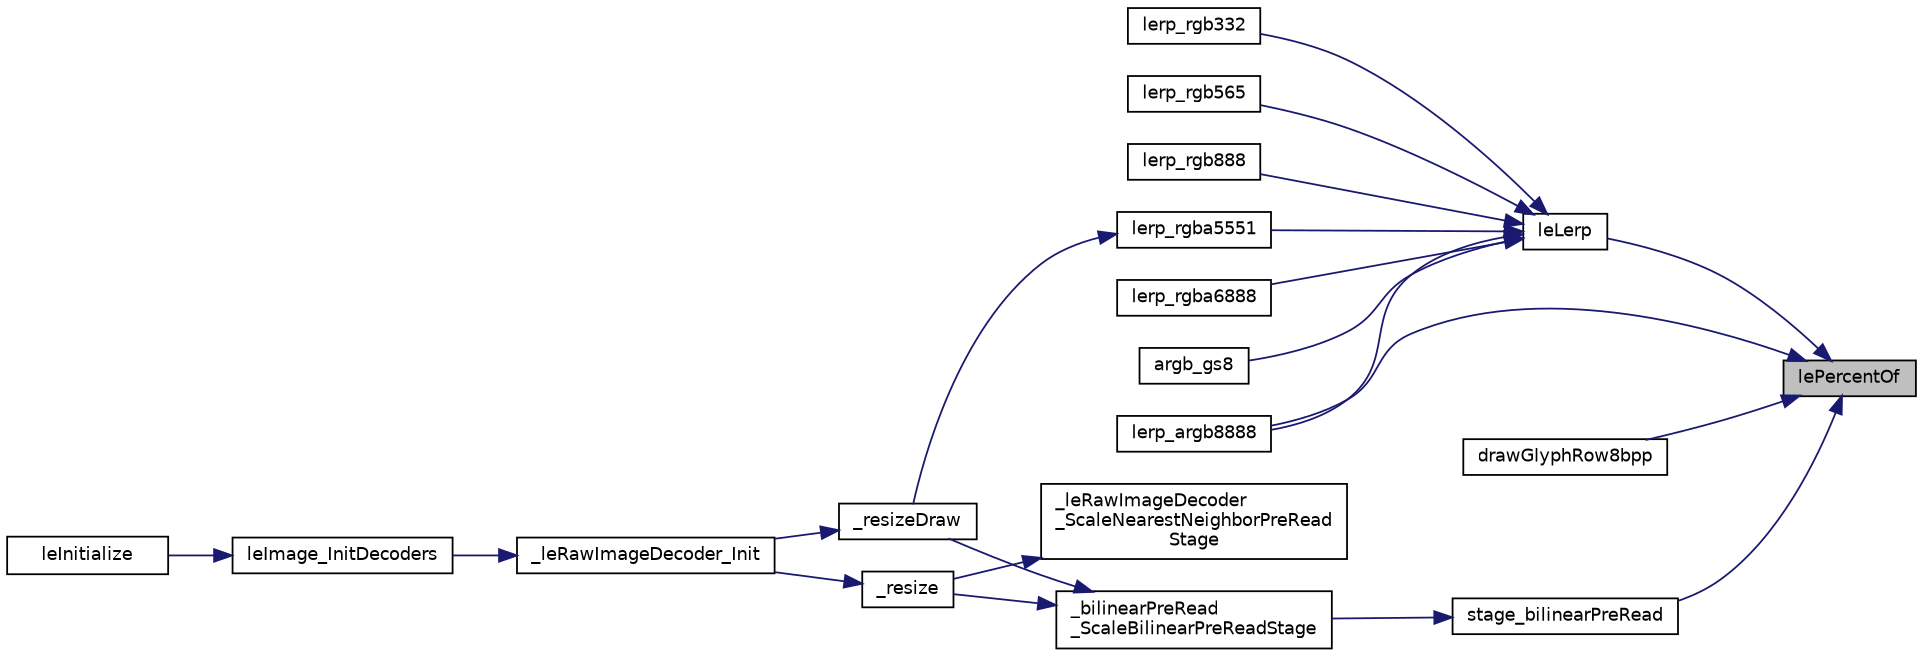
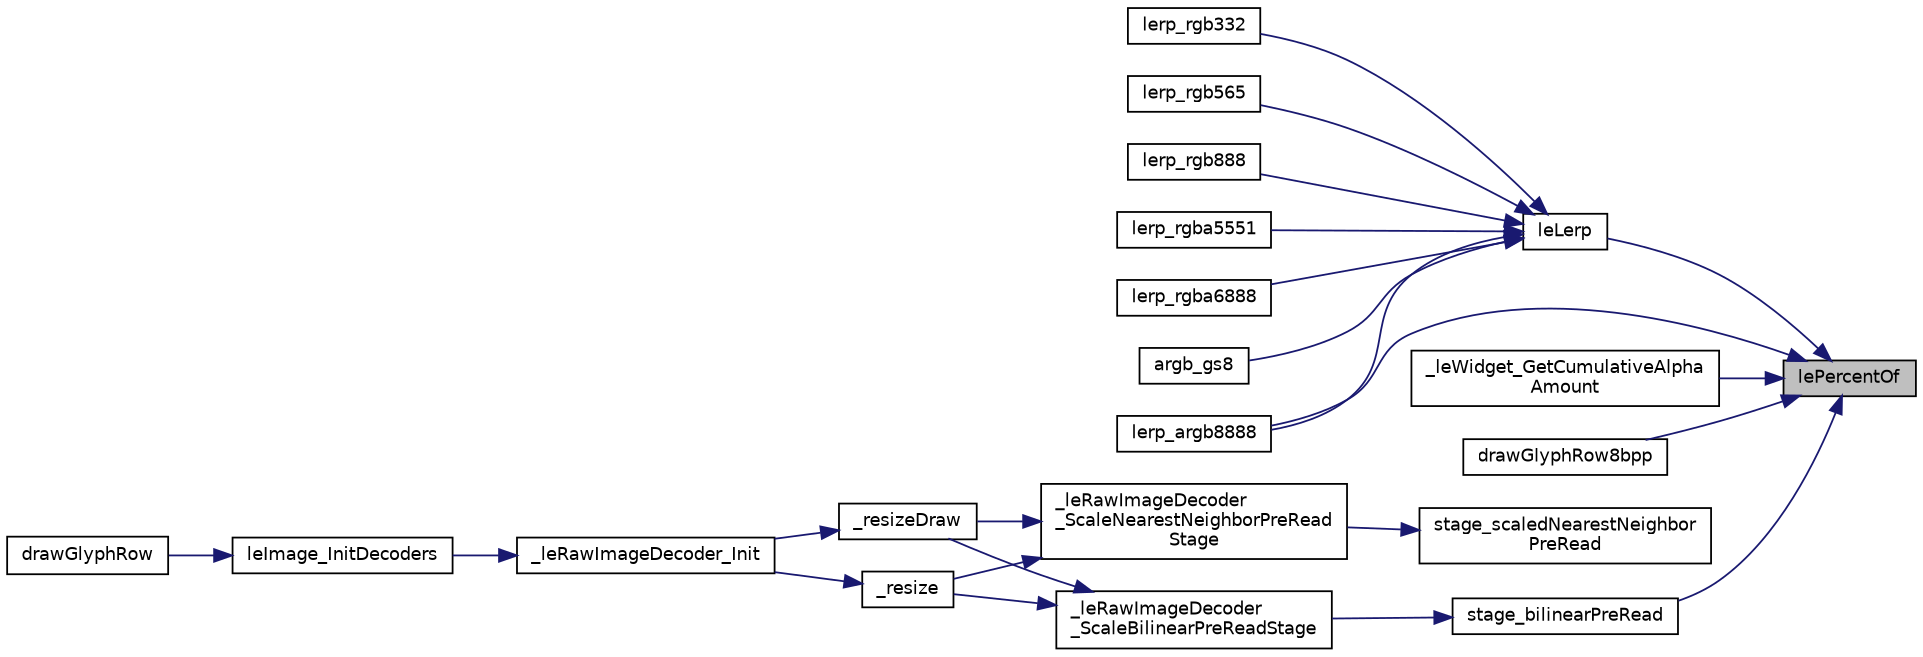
  digraph {
    rankdir=RL
    node [color=black fillcolor=white fontname=Helvetica fontsize=10 shape=record style=filled]
    edge [color=midnightblue dir=back fontname=Helvetica fontsize=10 labelfontname=Helvetica labelfontsize=10 style=solid]
    n1 [fillcolor=grey75 fontcolor=black height=0.2 label=lePercentOf width=0.4]
+   n2 [height=0.2 label="_leWidget_GetCumulativeAlpha\lAmount" width=0.4]
    n3 [height=0.2 label=drawGlyphRow8bpp width=0.4]
    n4 [height=0.2 label=leLerp width=0.4]
    n5 [height=0.2 label=stage_bilinearPreRead width=0.4]
    n6 [height=0.2 label=lerp_argb8888 width=0.4]
    n7 [height=0.2 label=argb_gs8 width=0.4]
    n8 [height=0.2 label=lerp_rgb332 width=0.4]
    n9 [height=0.2 label=lerp_rgb565 width=0.4]
    n10 [height=0.2 label=lerp_rgb888 width=0.4]
    n11 [height=0.2 label=lerp_rgba5551 width=0.4]
    n12 [height=0.2 label=lerp_rgba6888 width=0.4]
-   n13 [height=0.2 label="_bilinearPreRead\l_ScaleBilinearPreReadStage" width=0.4]
+   n13 [height=0.2 label="_leRawImageDecoder\l_ScaleBilinearPreReadStage" width=0.4]
+   n14 [height=0.2 label="stage_scaledNearestNeighbor\lPreRead" width=0.4]
    n15 [height=0.2 label="_leRawImageDecoder\l_ScaleNearestNeighborPreRead\lStage" width=0.4]
    n16 [height=0.2 label=_resize width=0.4]
    n17 [height=0.2 label=_resizeDraw width=0.4]
    n18 [height=0.2 label=_leRawImageDecoder_Init width=0.4]
    n19 [height=0.2 label=leImage_InitDecoders width=0.4]
-   n20 [height=0.2 label=leInitialize width=0.4]
+   n20 [height=0.2 label=drawGlyphRow width=0.4]
+   n1 -> n2
    n1 -> n3
    n1 -> n4
    n1 -> n5
    n1 -> n6
    n4 -> n6
    n4 -> n7
    n4 -> n8
    n4 -> n9
    n4 -> n10
    n4 -> n11
    n4 -> n12
    n5 -> n13
    n13 -> n16
    n13 -> n17
+   n14 -> n15
    n15 -> n16
-   n11 -> n17
+   n15 -> n17
    n16 -> n18
    n17 -> n18
    n18 -> n19
    n19 -> n20
  }
